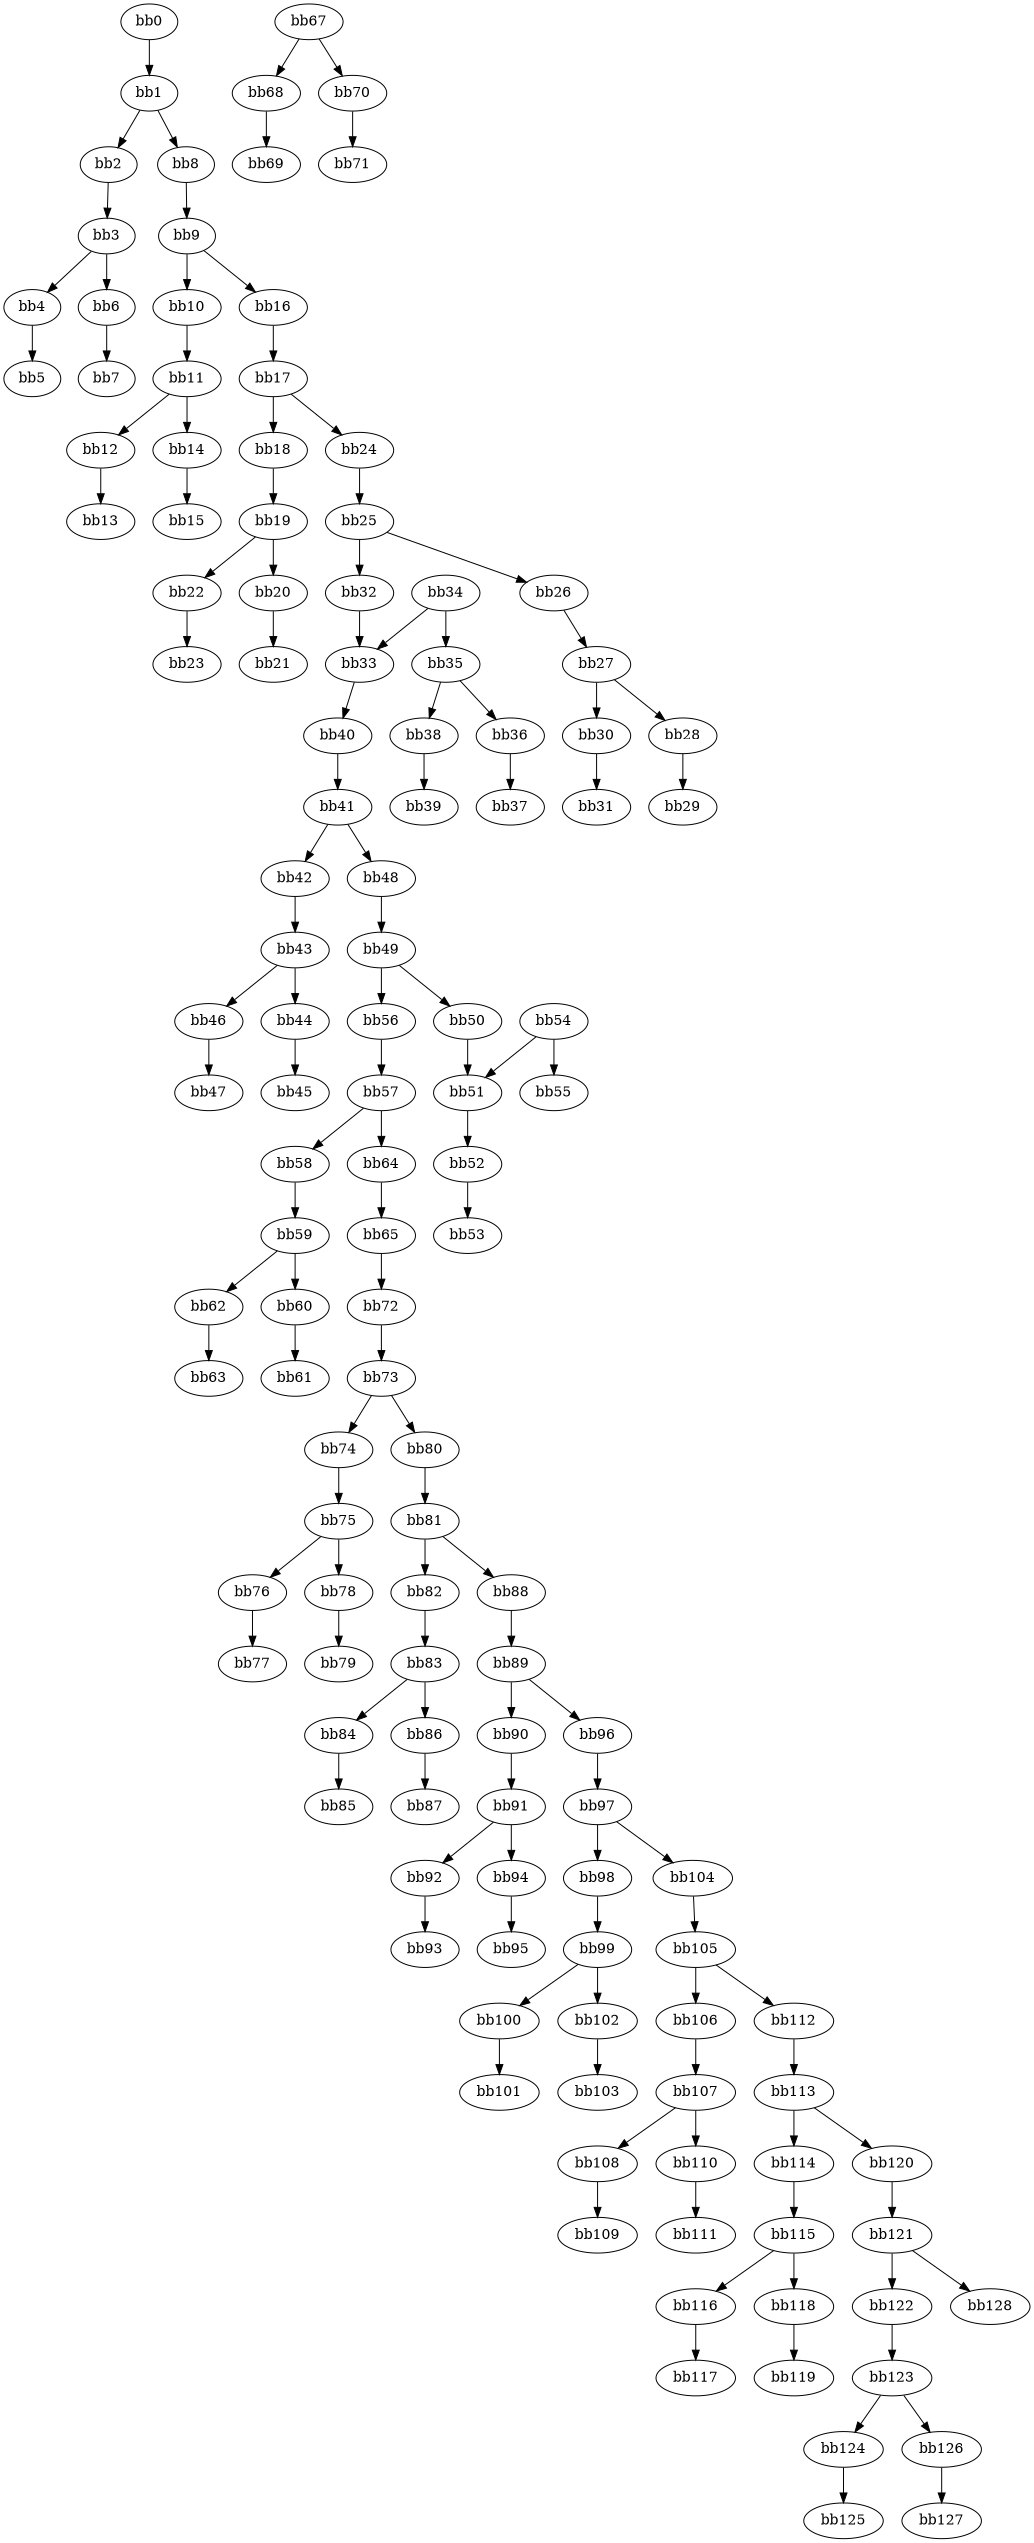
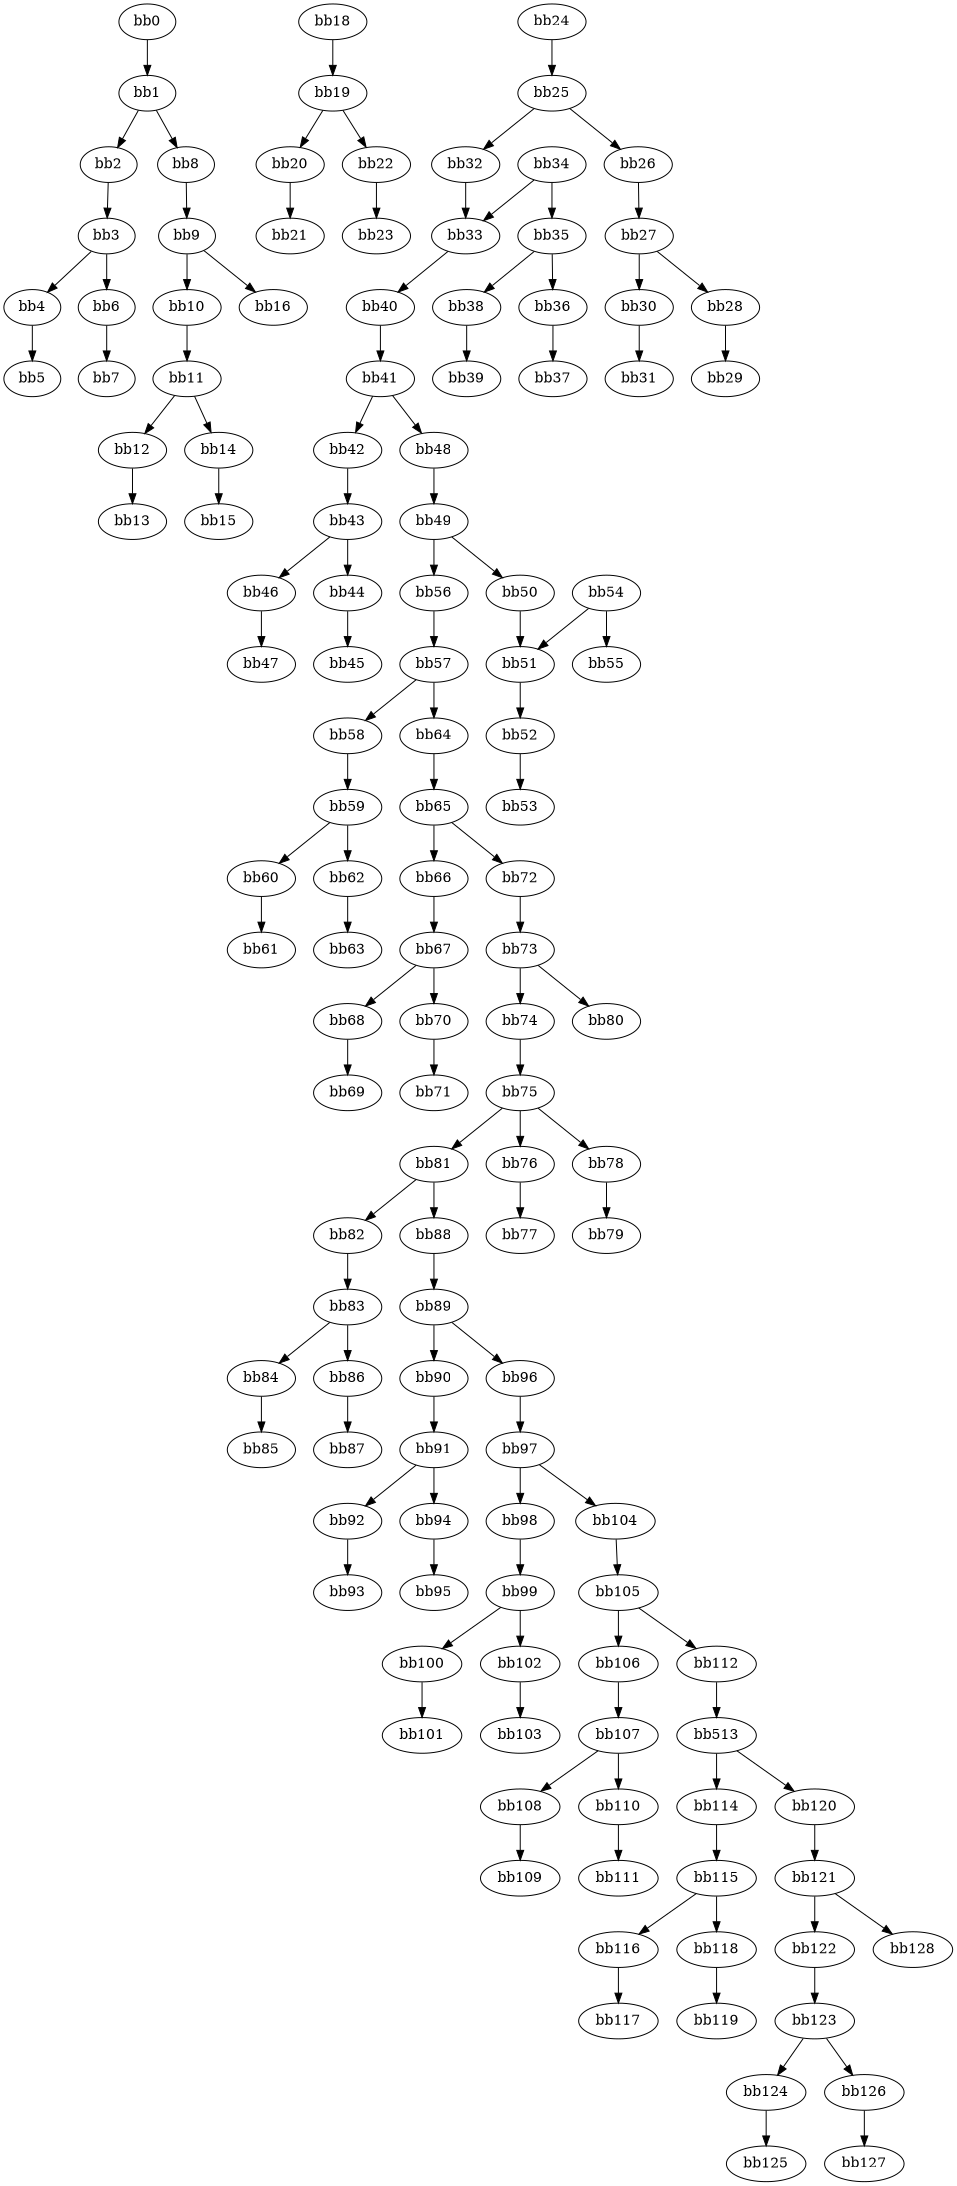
  digraph {
    n1 [label=bb0]
    n2 [label=bb1]
    n3 [label=bb2]
    n4 [label=bb8]
    n5 [label=bb3]
    n6 [label=bb9]
    n7 [label=bb4]
    n8 [label=bb6]
    n9 [label=bb5]
    n10 [label=bb7]
    n11 [label=bb10]
    n12 [label=bb16]
    n13 [label=bb11]
-   n14 [label=bb17]
    n15 [label=bb12]
    n16 [label=bb14]
    n17 [label=bb13]
    n18 [label=bb15]
    n19 [label=bb18]
    n20 [label=bb24]
    n21 [label=bb19]
    n22 [label=bb25]
    n23 [label=bb20]
    n24 [label=bb22]
    n25 [label=bb21]
    n26 [label=bb23]
    n27 [label=bb26]
    n28 [label=bb32]
    n29 [label=bb27]
    n30 [label=bb33]
    n31 [label=bb28]
    n32 [label=bb30]
    n33 [label=bb29]
    n34 [label=bb31]
    n35 [label=bb40]
    n36 [label=bb34]
    n37 [label=bb35]
    n38 [label=bb41]
    n39 [label=bb36]
    n40 [label=bb38]
    n41 [label=bb37]
    n42 [label=bb39]
    n43 [label=bb42]
    n44 [label=bb48]
    n45 [label=bb43]
    n46 [label=bb49]
    n47 [label=bb44]
    n48 [label=bb46]
    n49 [label=bb45]
    n50 [label=bb47]
    n51 [label=bb50]
    n52 [label=bb56]
    n53 [label=bb51]
    n54 [label=bb57]
    n55 [label=bb52]
    n56 [label=bb53]
    n57 [label=bb54]
    n58 [label=bb55]
    n59 [label=bb58]
    n60 [label=bb64]
    n61 [label=bb59]
    n62 [label=bb65]
    n63 [label=bb60]
    n64 [label=bb62]
    n65 [label=bb61]
    n66 [label=bb63]
+   n67 [label=bb66]
    n68 [label=bb72]
    n69 [label=bb67]
    n70 [label=bb73]
    n71 [label=bb68]
    n72 [label=bb70]
    n73 [label=bb69]
    n74 [label=bb71]
    n75 [label=bb74]
    n76 [label=bb80]
    n77 [label=bb75]
    n78 [label=bb81]
    n79 [label=bb76]
    n80 [label=bb78]
    n81 [label=bb77]
    n82 [label=bb79]
    n83 [label=bb82]
    n84 [label=bb88]
    n85 [label=bb83]
    n86 [label=bb89]
    n87 [label=bb84]
    n88 [label=bb86]
    n89 [label=bb85]
    n90 [label=bb87]
    n91 [label=bb90]
    n92 [label=bb96]
    n93 [label=bb91]
    n94 [label=bb97]
    n95 [label=bb92]
    n96 [label=bb94]
    n97 [label=bb93]
    n98 [label=bb95]
    n99 [label=bb98]
    n100 [label=bb104]
    n101 [label=bb99]
    n102 [label=bb105]
    n103 [label=bb100]
    n104 [label=bb102]
    n105 [label=bb101]
    n106 [label=bb103]
    n107 [label=bb106]
    n108 [label=bb112]
    n109 [label=bb107]
-   n110 [label=bb113]
+   n110 [label=bb513]
    n111 [label=bb108]
    n112 [label=bb110]
    n113 [label=bb109]
    n114 [label=bb111]
    n115 [label=bb114]
    n116 [label=bb120]
    n117 [label=bb115]
    n118 [label=bb121]
    n119 [label=bb116]
    n120 [label=bb118]
    n121 [label=bb117]
    n122 [label=bb119]
    n123 [label=bb122]
    n124 [label=bb128]
    n125 [label=bb123]
    n126 [label=bb124]
    n127 [label=bb126]
    n128 [label=bb125]
    n129 [label=bb127]
    n1 -> n2
    n2 -> n3
    n2 -> n4
    n3 -> n5
    n4 -> n6
    n5 -> n7
    n5 -> n8
    n6 -> n11
    n6 -> n12
    n7 -> n9
    n8 -> n10
    n11 -> n13
-   n12 -> n14
    n13 -> n15
    n13 -> n16
-   n14 -> n19
-   n14 -> n20
    n15 -> n17
    n16 -> n18
    n19 -> n21
    n20 -> n22
    n21 -> n23
    n21 -> n24
    n22 -> n27
    n22 -> n28
    n23 -> n25
    n24 -> n26
    n27 -> n29
    n28 -> n30
    n29 -> n31
    n29 -> n32
    n30 -> n35
    n31 -> n33
    n32 -> n34
    n35 -> n38
    n36 -> n30
    n36 -> n37
    n37 -> n39
    n37 -> n40
    n38 -> n43
    n38 -> n44
    n39 -> n41
    n40 -> n42
    n43 -> n45
    n44 -> n46
    n45 -> n47
    n45 -> n48
    n46 -> n51
    n46 -> n52
    n47 -> n49
    n48 -> n50
    n51 -> n53
    n52 -> n54
    n53 -> n55
    n54 -> n59
    n54 -> n60
    n55 -> n56
    n57 -> n53
    n57 -> n58
    n59 -> n61
    n60 -> n62
    n61 -> n63
    n61 -> n64
+   n62 -> n67
    n62 -> n68
    n63 -> n65
    n64 -> n66
+   n67 -> n69
    n68 -> n70
    n69 -> n71
    n69 -> n72
    n70 -> n75
    n70 -> n76
    n71 -> n73
    n72 -> n74
    n75 -> n77
-   n76 -> n78
+   n77 -> n78
    n77 -> n79
    n77 -> n80
    n78 -> n83
    n78 -> n84
    n79 -> n81
    n80 -> n82
    n83 -> n85
    n84 -> n86
    n85 -> n87
    n85 -> n88
    n86 -> n91
    n86 -> n92
    n87 -> n89
    n88 -> n90
    n91 -> n93
    n92 -> n94
    n93 -> n95
    n93 -> n96
    n94 -> n99
    n94 -> n100
    n95 -> n97
    n96 -> n98
    n99 -> n101
    n100 -> n102
    n101 -> n103
    n101 -> n104
    n102 -> n107
    n102 -> n108
    n103 -> n105
    n104 -> n106
    n107 -> n109
    n108 -> n110
    n109 -> n111
    n109 -> n112
    n110 -> n115
    n110 -> n116
    n111 -> n113
    n112 -> n114
    n115 -> n117
    n116 -> n118
    n117 -> n119
    n117 -> n120
    n118 -> n123
    n118 -> n124
    n119 -> n121
    n120 -> n122
    n123 -> n125
    n125 -> n126
    n125 -> n127
    n126 -> n128
    n127 -> n129
  }
